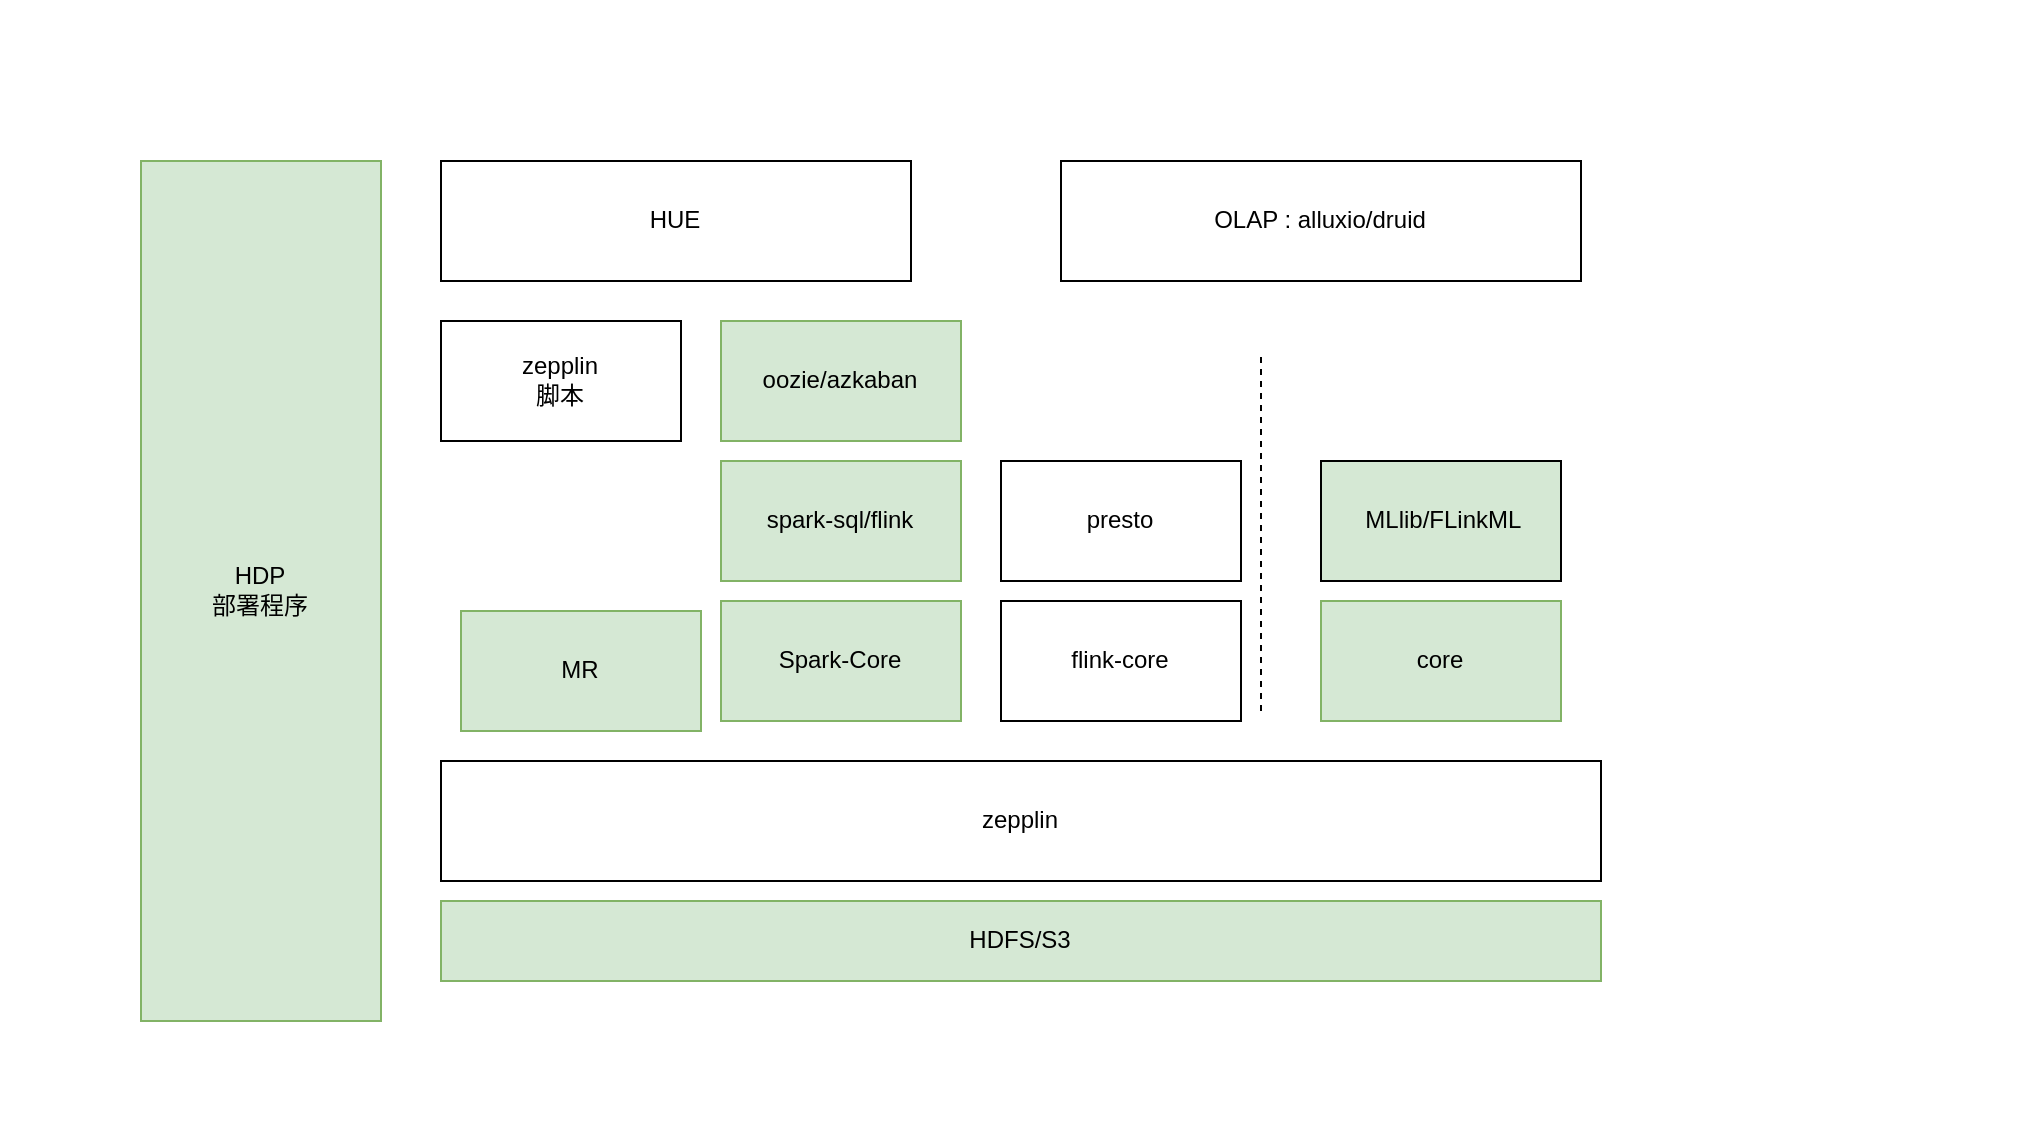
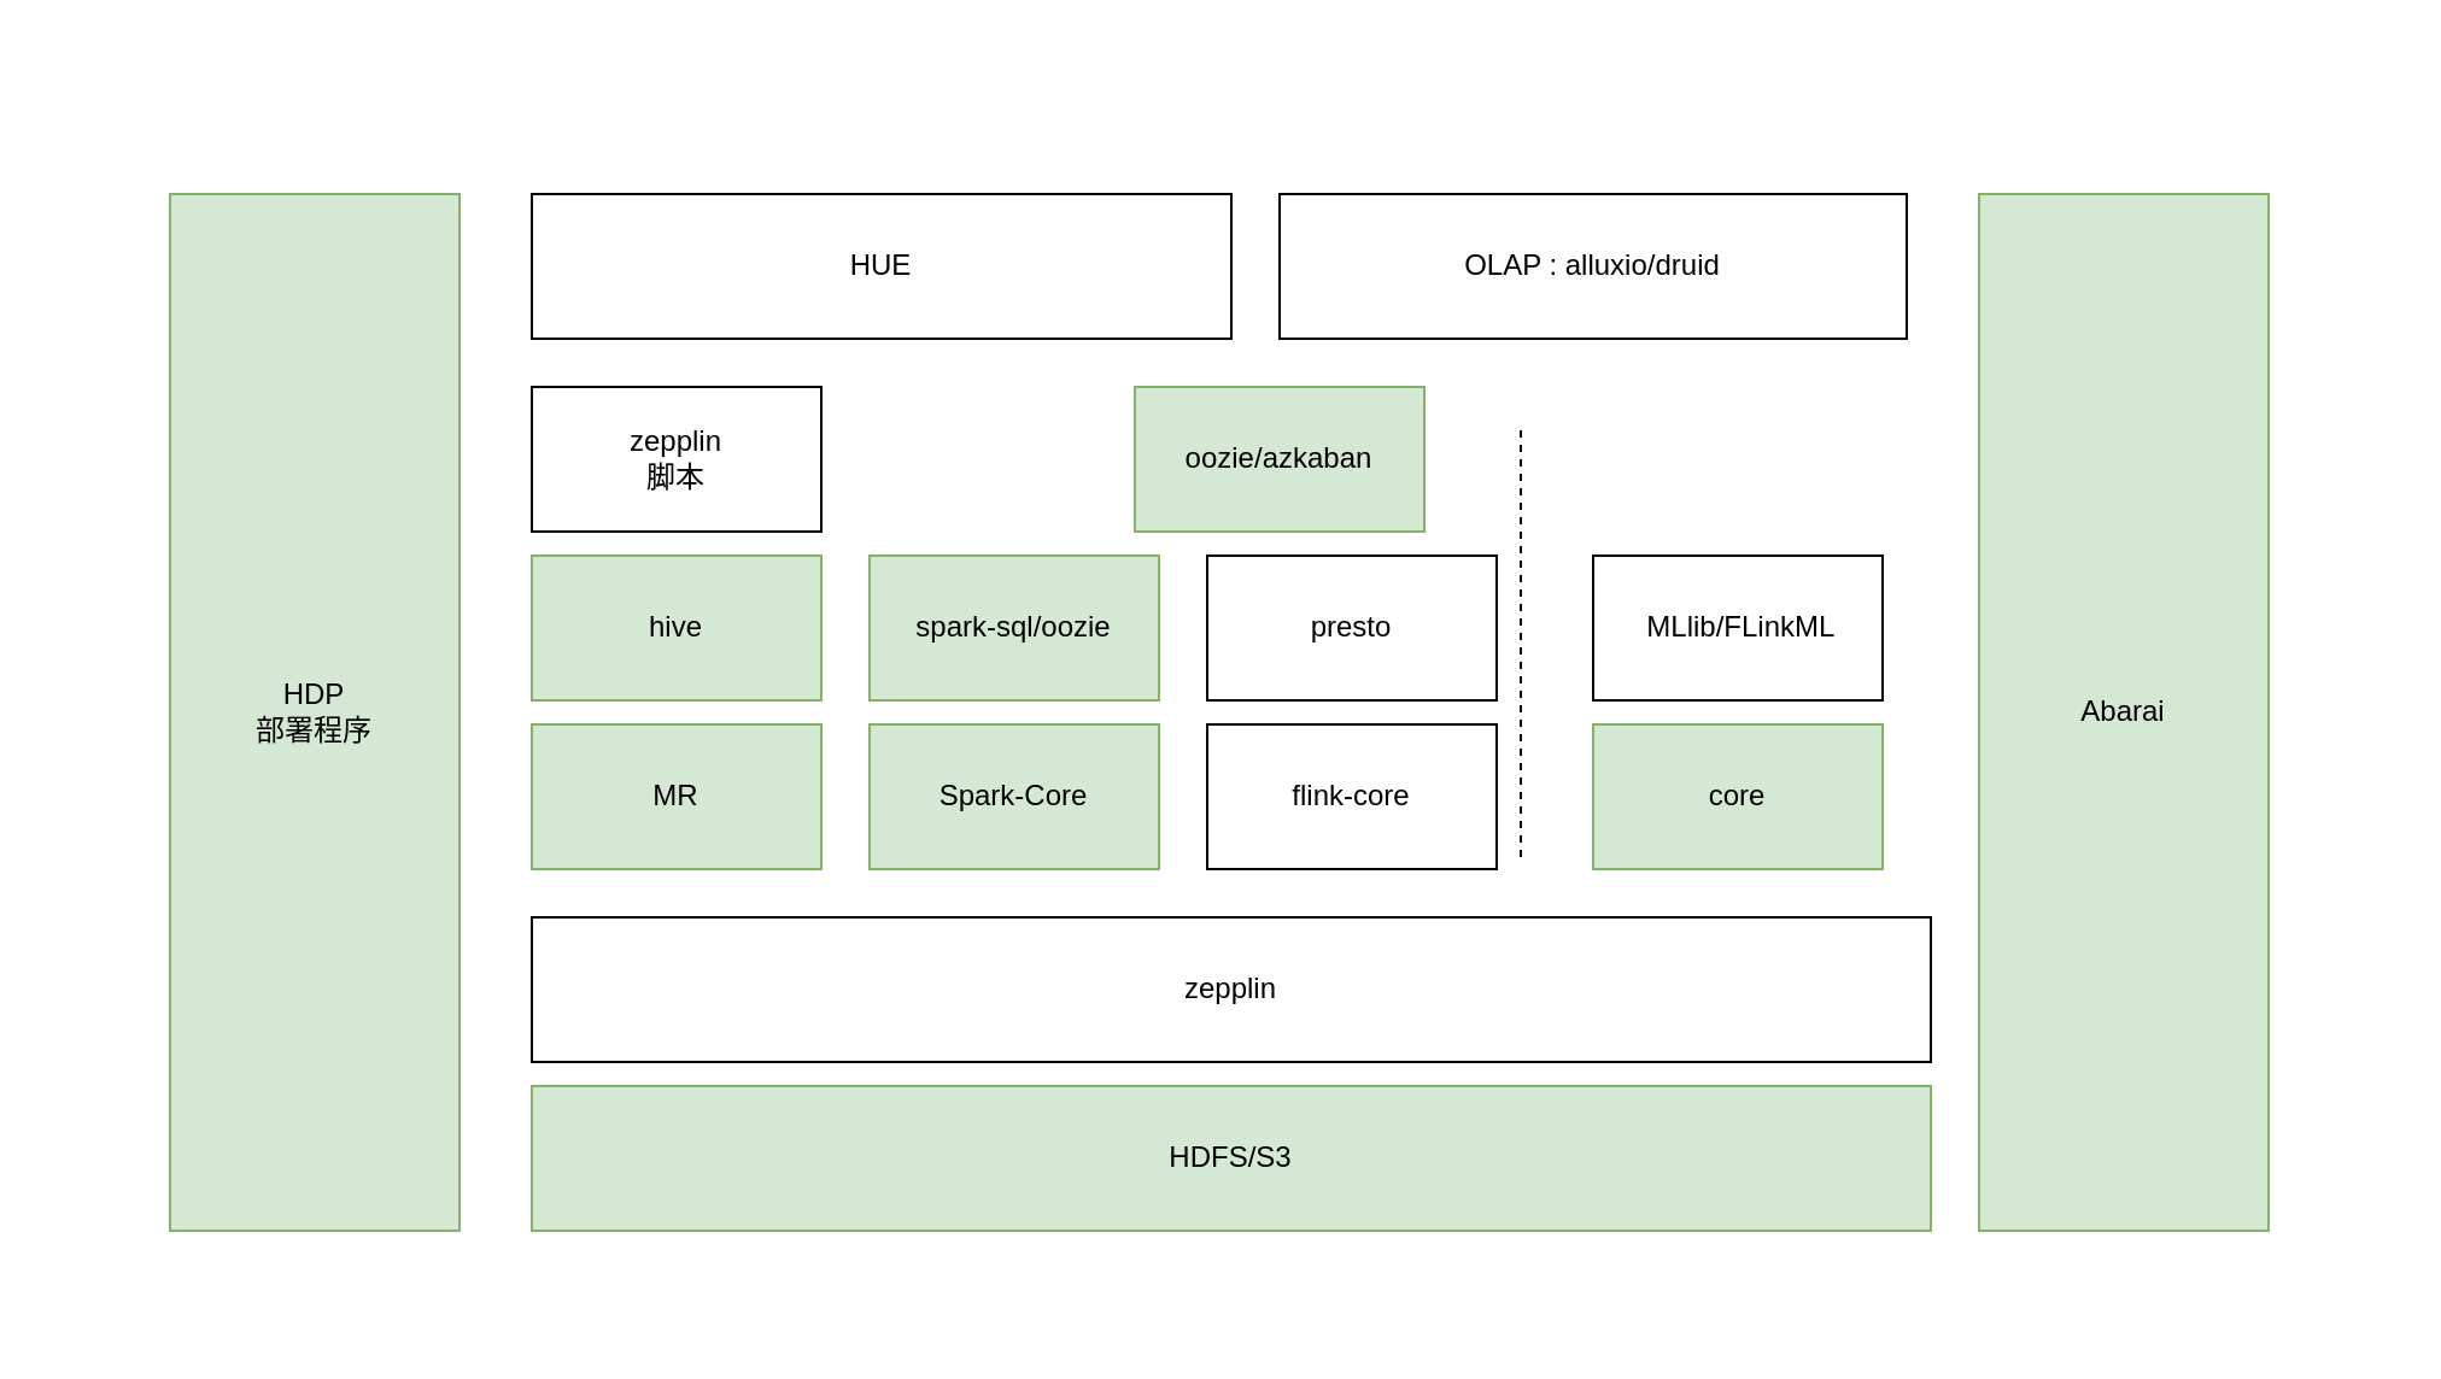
  <mxCell id="0" />
  <mxCell id="1" parent="0" />
- <mxCell id="2" value="HDFS/S3" style="rounded=0;whiteSpace=wrap;html=1;fillColor=#d5e8d4;strokeColor=#82b366;" parent="1" vertex="1"><mxGeometry x="220" y="450" width="580" height="40" as="geometry" /></mxCell>
- <mxCell id="3" value="MR" style="rounded=0;whiteSpace=wrap;html=1;fillColor=#d5e8d4;strokeColor=#82b366;" parent="1" vertex="1"><mxGeometry x="230" y="305" width="120" height="60" as="geometry" /></mxCell>
+ <mxCell id="2" value="HDFS/S3" style="rounded=0;whiteSpace=wrap;html=1;fillColor=#d5e8d4;strokeColor=#82b366;" parent="1" vertex="1"><mxGeometry x="220" y="450" width="580" height="60" as="geometry" /></mxCell>
+ <mxCell id="3" value="MR" style="rounded=0;whiteSpace=wrap;html=1;fillColor=#d5e8d4;strokeColor=#82b366;" parent="1" vertex="1"><mxGeometry x="220" y="300" width="120" height="60" as="geometry" /></mxCell>
  <mxCell id="4" value="Spark-Core" style="rounded=0;whiteSpace=wrap;html=1;fillColor=#d5e8d4;strokeColor=#82b366;" parent="1" vertex="1"><mxGeometry x="360" y="300" width="120" height="60" as="geometry" /></mxCell>
  <mxCell id="5" value="zepplin&lt;br&gt;脚本&lt;br&gt;" style="rounded=0;whiteSpace=wrap;html=1;" parent="1" vertex="1"><mxGeometry x="220" y="160" width="120" height="60" as="geometry" /></mxCell>
- <mxCell id="6" value="oozie/azkaban" style="rounded=0;whiteSpace=wrap;html=1;fillColor=#d5e8d4;strokeColor=#82b366;" parent="1" vertex="1"><mxGeometry x="360" y="160" width="120" height="60" as="geometry" /></mxCell>
- <mxCell id="7" value="HUE" style="rounded=0;whiteSpace=wrap;html=1;" parent="1" vertex="1"><mxGeometry x="220" y="80" width="235" height="60" as="geometry" /></mxCell>
+ <mxCell id="6" value="oozie/azkaban" style="rounded=0;whiteSpace=wrap;html=1;fillColor=#d5e8d4;strokeColor=#82b366;" parent="1" vertex="1"><mxGeometry x="470" y="160" width="120" height="60" as="geometry" /></mxCell>
+ <mxCell id="7" value="HUE" style="rounded=0;whiteSpace=wrap;html=1;" parent="1" vertex="1"><mxGeometry x="220" y="80" width="290" height="60" as="geometry" /></mxCell>
  <mxCell id="8" value="HDP&lt;br&gt;部署程序&lt;br&gt;" style="rounded=0;whiteSpace=wrap;html=1;fillColor=#d5e8d4;strokeColor=#82b366;" parent="1" vertex="1"><mxGeometry x="70" y="80" width="120" height="430" as="geometry" /></mxCell>
  <mxCell id="9" value="zepplin" style="rounded=0;whiteSpace=wrap;html=1;" parent="1" vertex="1"><mxGeometry x="220" y="380" width="580" height="60" as="geometry" /></mxCell>
- <mxCell id="11" value="spark-sql/flink" style="rounded=0;whiteSpace=wrap;html=1;fillColor=#d5e8d4;strokeColor=#82b366;" parent="1" vertex="1"><mxGeometry x="360" y="230" width="120" height="60" as="geometry" /></mxCell>
+ <mxCell id="10" value="hive" style="rounded=0;whiteSpace=wrap;html=1;fillColor=#d5e8d4;strokeColor=#82b366;" parent="1" vertex="1"><mxGeometry x="220" y="230" width="120" height="60" as="geometry" /></mxCell>
+ <mxCell id="11" value="spark-sql/oozie" style="rounded=0;whiteSpace=wrap;html=1;fillColor=#d5e8d4;strokeColor=#82b366;" parent="1" vertex="1"><mxGeometry x="360" y="230" width="120" height="60" as="geometry" /></mxCell>
  <mxCell id="12" value="presto" style="rounded=0;whiteSpace=wrap;html=1;" vertex="1" parent="1"><mxGeometry x="500" y="230" width="120" height="60" as="geometry" /></mxCell>
  <mxCell id="13" value="flink-core" style="rounded=0;whiteSpace=wrap;html=1;" vertex="1" parent="1"><mxGeometry x="500" y="300" width="120" height="60" as="geometry" /></mxCell>
  <mxCell id="14" value="" style="endArrow=none;dashed=1;html=1;" edge="1" parent="1"><mxGeometry width="50" height="50" relative="1" as="geometry"><mxPoint x="630" y="355" as="sourcePoint" /><mxPoint x="630" y="175" as="targetPoint" /></mxGeometry></mxCell>
  <mxCell id="15" value="core" style="rounded=0;whiteSpace=wrap;html=1;fillColor=#d5e8d4;strokeColor=#82b366;" vertex="1" parent="1"><mxGeometry x="660" y="300" width="120" height="60" as="geometry" /></mxCell>
- <mxCell id="16" value="&amp;nbsp;MLlib/FLinkML" style="rounded=0;whiteSpace=wrap;html=1;fillColor=#d5e8d4;" vertex="1" parent="1"><mxGeometry x="660" y="230" width="120" height="60" as="geometry" /></mxCell>
+ <mxCell id="16" value="&amp;nbsp;MLlib/FLinkML" style="rounded=0;whiteSpace=wrap;html=1;" vertex="1" parent="1"><mxGeometry x="660" y="230" width="120" height="60" as="geometry" /></mxCell>
  <mxCell id="17" value="OLAP : alluxio/druid" style="rounded=0;whiteSpace=wrap;html=1;" vertex="1" parent="1"><mxGeometry x="530" y="80" width="260" height="60" as="geometry" /></mxCell>
+ <mxCell id="18" value="Abarai" style="rounded=0;whiteSpace=wrap;html=1;fillColor=#d5e8d4;strokeColor=#82b366;" vertex="1" parent="1"><mxGeometry x="820" y="80" width="120" height="430" as="geometry" /></mxCell>
  <mxCell id="19" value="" style="endArrow=none;dashed=1;html=1;" edge="1" parent="1"><mxGeometry width="50" height="50" relative="1" as="geometry"><mxPoint x="20" y="20" as="sourcePoint" /><mxPoint x="20" y="20" as="targetPoint" /></mxGeometry></mxCell>
  <mxCell id="20" value="" style="endArrow=none;dashed=1;html=1;" edge="1" parent="1"><mxGeometry width="50" height="50" relative="1" as="geometry"><mxPoint x="990" y="550" as="sourcePoint" /><mxPoint x="990" y="550" as="targetPoint" /></mxGeometry></mxCell>
